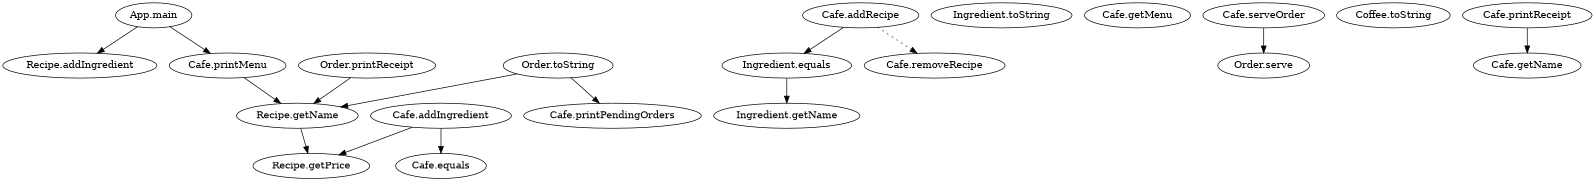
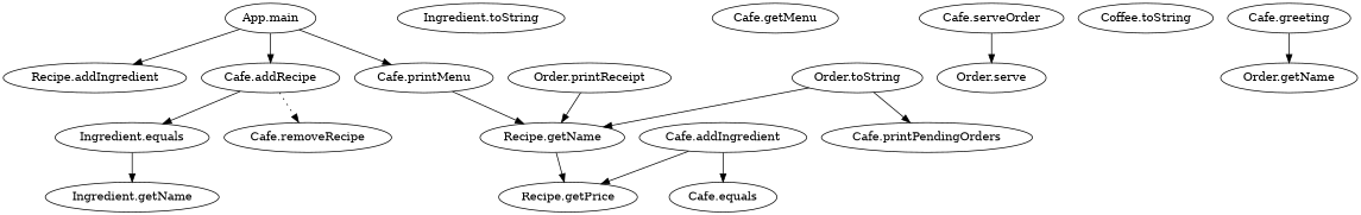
  digraph {
    n1 [label="App.main"]
    n2 [label="Recipe.addIngredient"]
    n3 [label="Cafe.addRecipe"]
    n4 [label="Cafe.printMenu"]
    "Ingredient.equals"
    n6 [label="Cafe.removeRecipe"]
    n7 [label="Recipe.getName"]
    n8 [label="Ingredient.getName"]
    "Recipe.getPrice"
    n10 [label="Ingredient.toString"]
    n11 [label="Cafe.getMenu"]
    n12 [label="Cafe.printPendingOrders"]
    n13 [label="Order.toString"]
    n14 [label="Cafe.addIngredient"]
    n15 [label="Cafe.equals"]
    n16 [label="Cafe.serveOrder"]
    n17 [label="Order.serve"]
    n18 [label="Coffee.toString"]
    n19 [label="Order.printReceipt"]
-   "Cafe.greeting" [label="Cafe.printReceipt"]
-   "Cafe.getName"
+   "Cafe.greeting"
+   "Cafe.getName" [label="Order.getName"]
    n1 -> n2
+   n1 -> n3
    n1 -> n4
    n3 -> "Ingredient.equals"
    n3 -> n6 [style=dotted]
    n4 -> n7
    "Ingredient.equals" -> n8
    n7 -> "Recipe.getPrice"
    n13 -> n7
    n13 -> n12
    n14 -> "Recipe.getPrice"
    n14 -> n15
    n16 -> n17
    n19 -> n7
    "Cafe.greeting" -> "Cafe.getName"
  }
